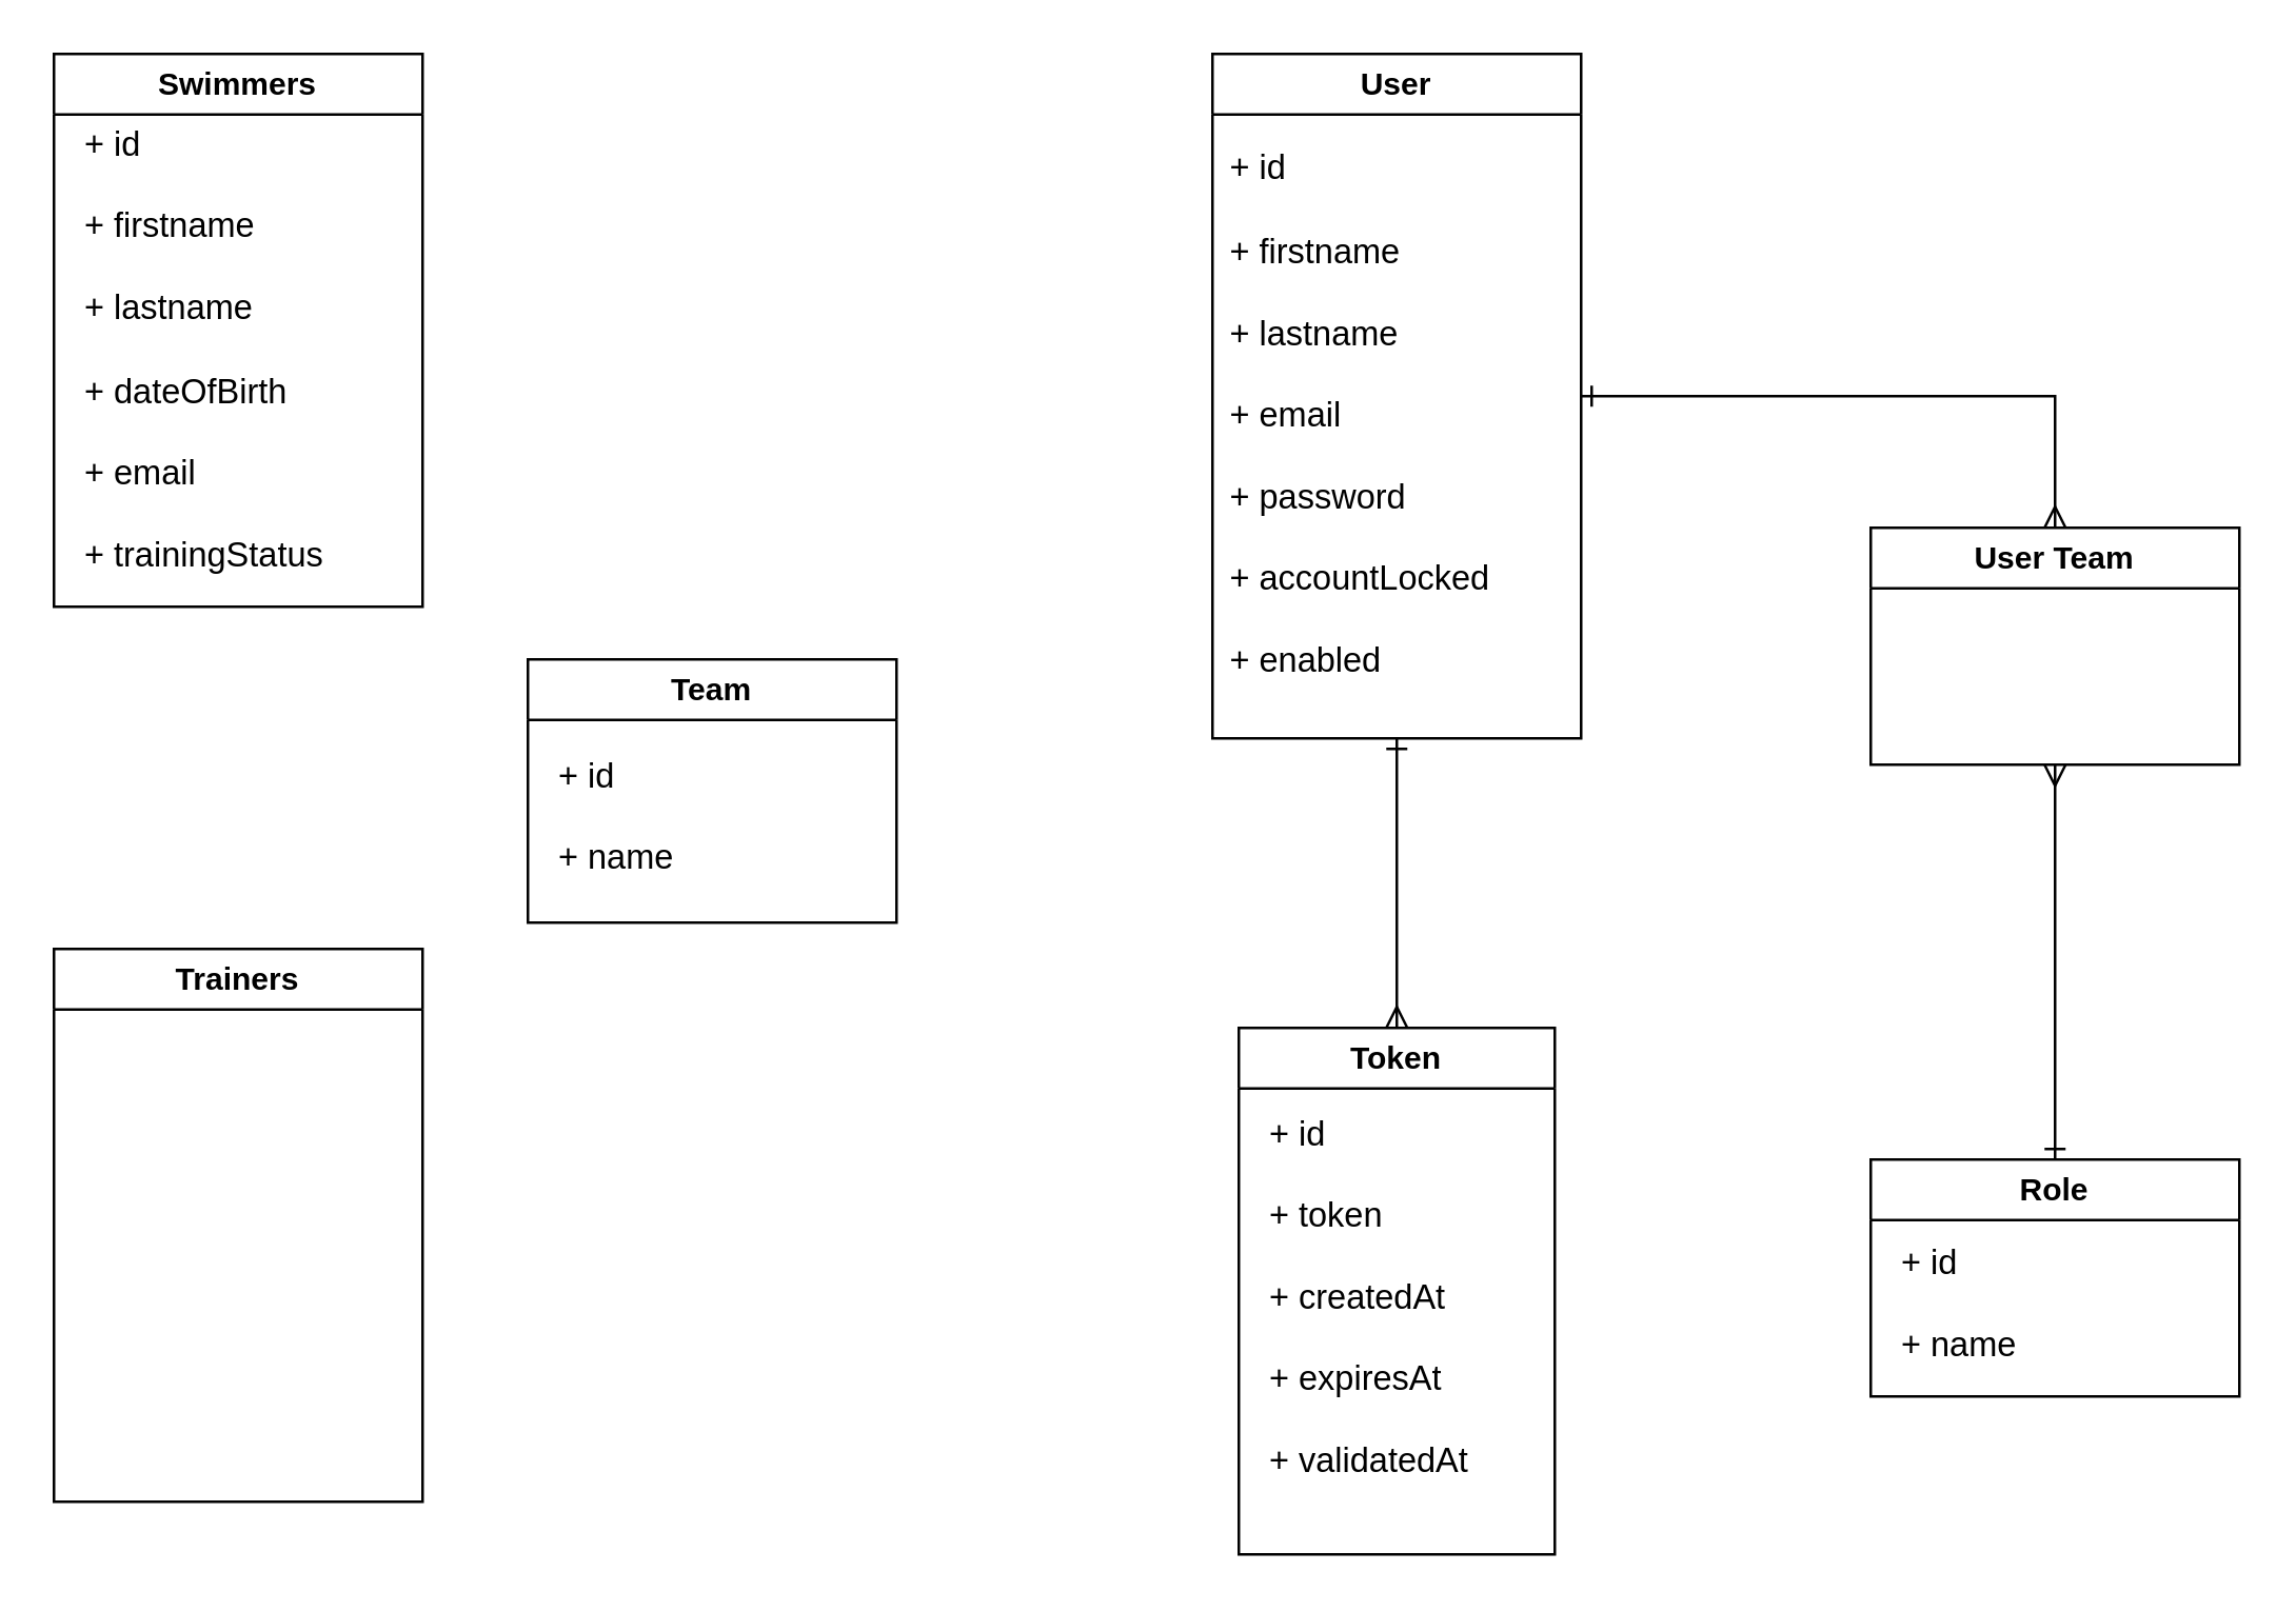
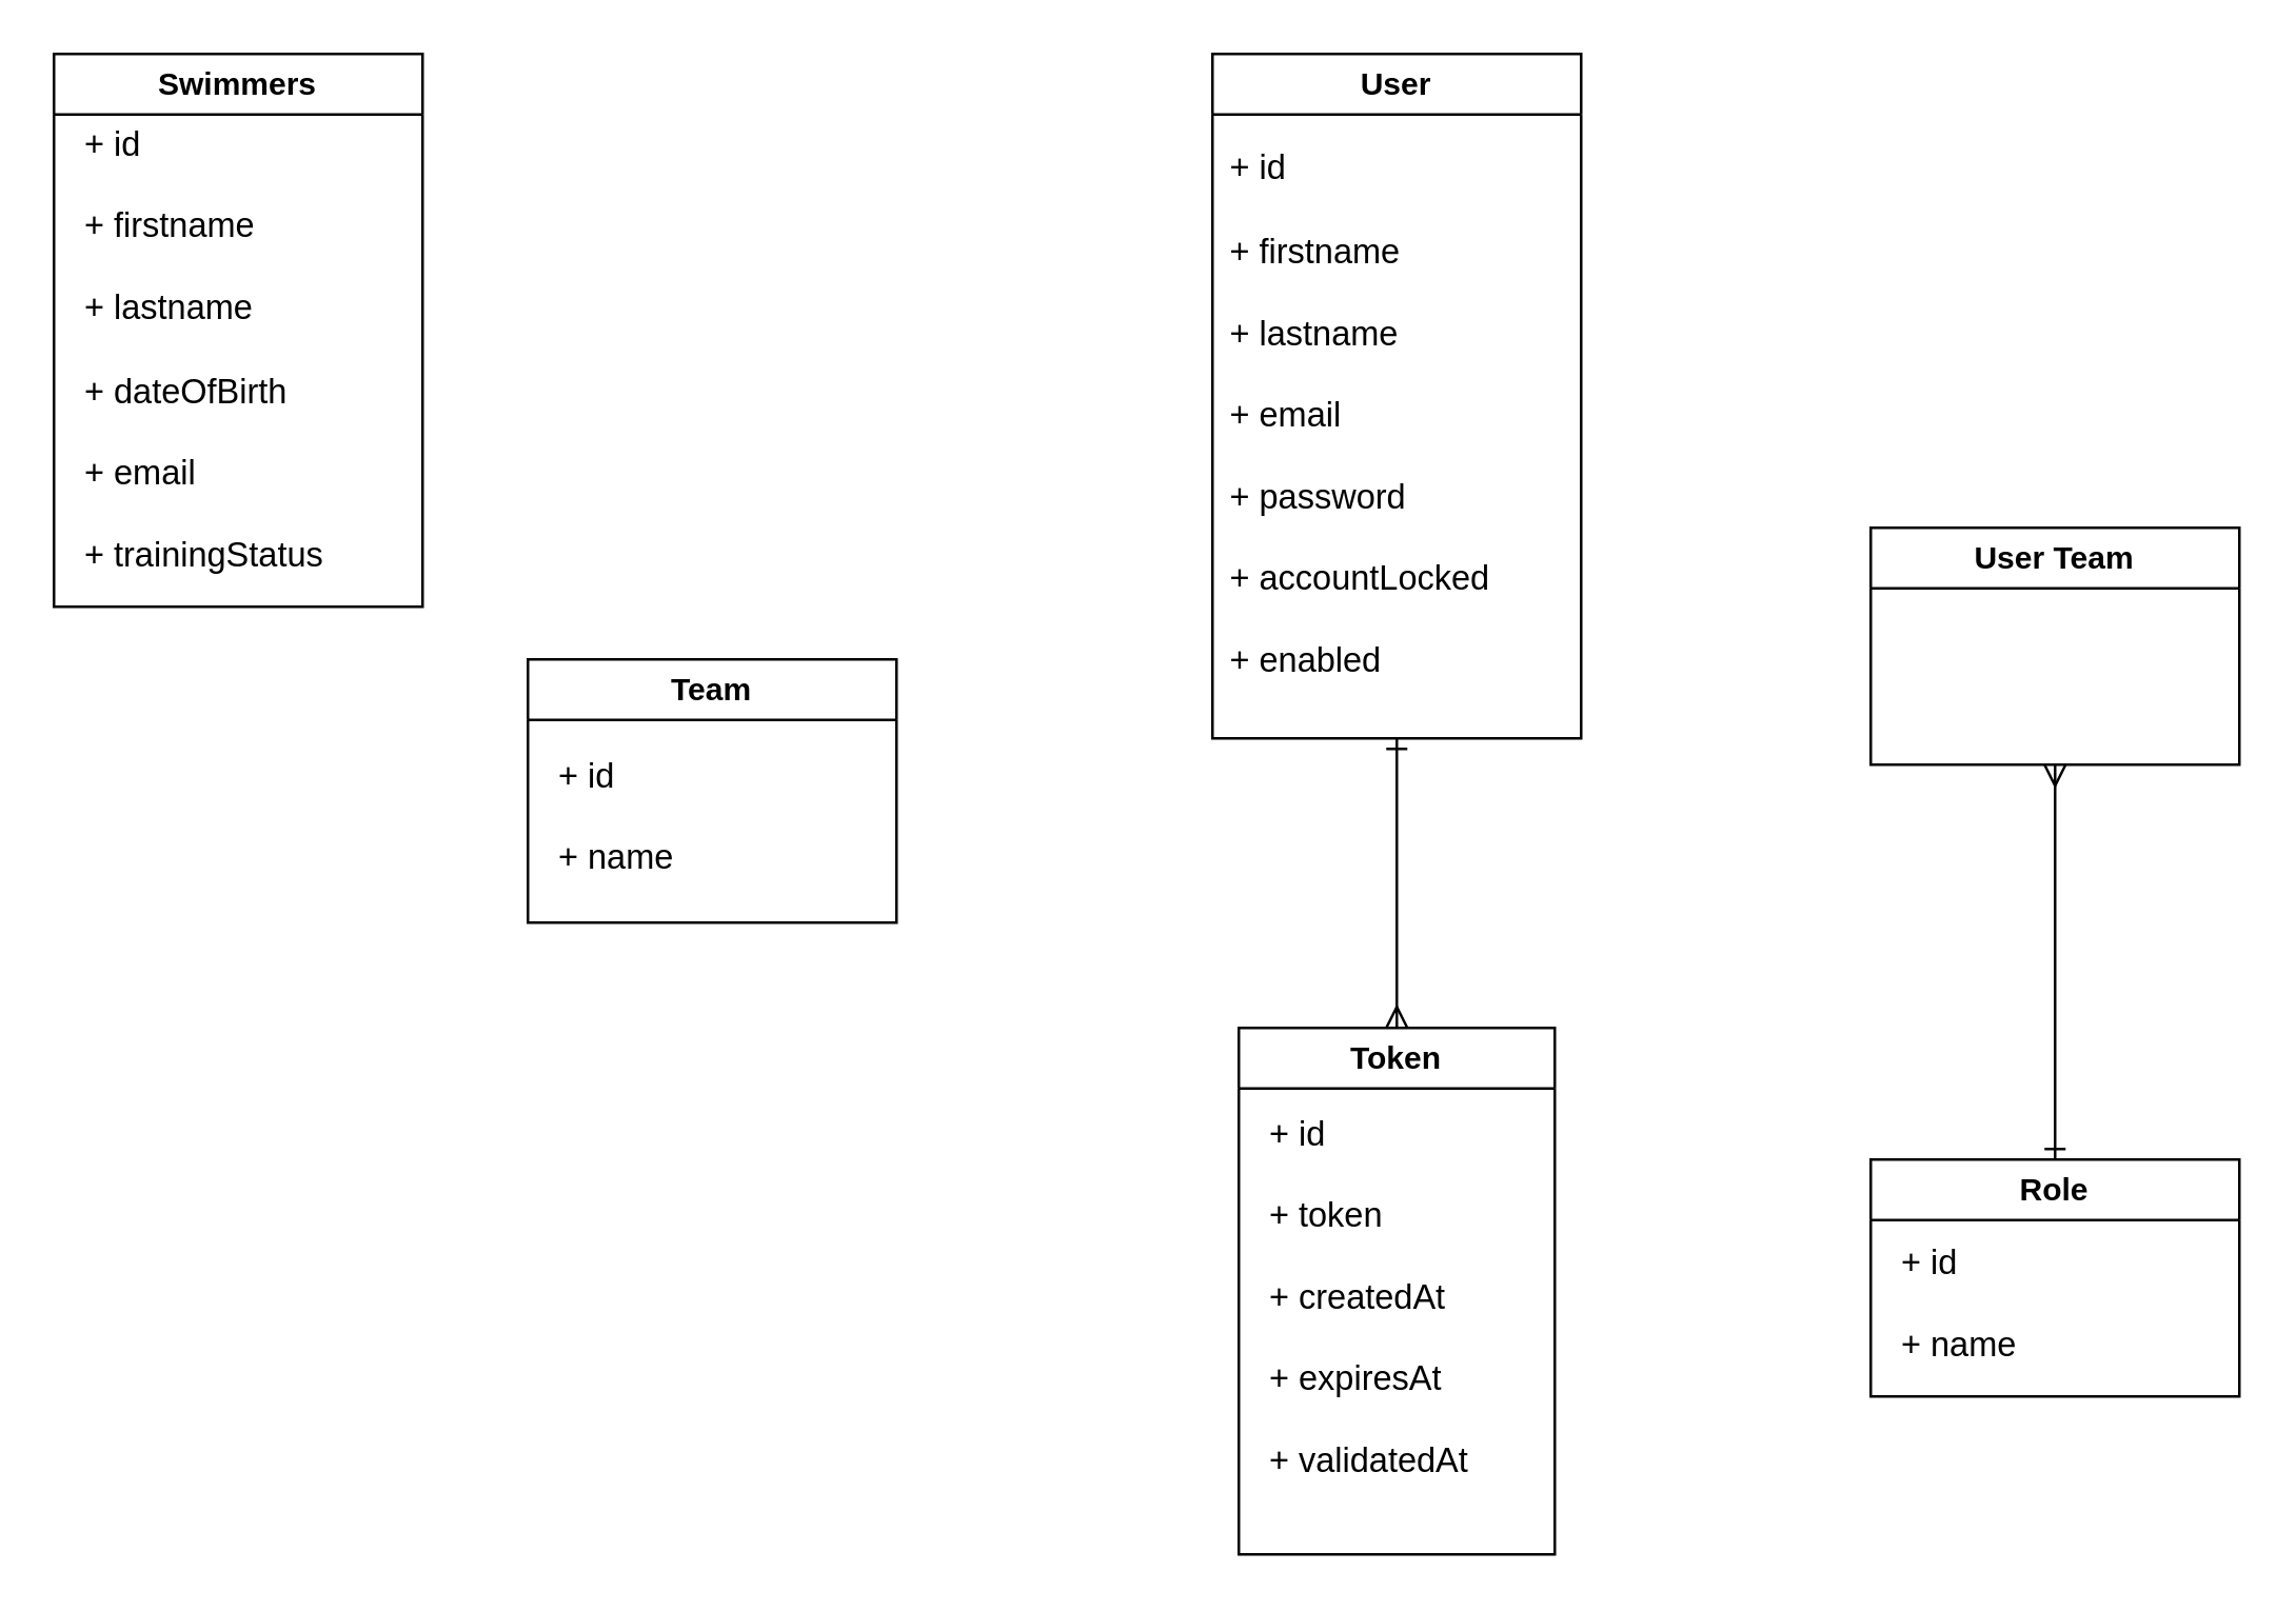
  <mxCell id="0" />
  <mxCell id="1" parent="0" />
  <mxCell id="2" value="User" style="swimlane;whiteSpace=wrap;html=1;" vertex="1" parent="1"><mxGeometry x="460" y="20" width="140" height="260" as="geometry" /></mxCell>
  <mxCell id="3" value="+ id&lt;div&gt;&lt;br&gt;&lt;div&gt;+ firstname&lt;/div&gt;&lt;div&gt;&lt;br&gt;&lt;/div&gt;&lt;div&gt;+ lastname&lt;/div&gt;&lt;div&gt;&lt;br&gt;&lt;/div&gt;&lt;div&gt;+ email&lt;/div&gt;&lt;div&gt;&lt;br&gt;&lt;/div&gt;&lt;div&gt;+ password&lt;/div&gt;&lt;div&gt;&lt;br&gt;&lt;/div&gt;&lt;div&gt;+ accountLocked&lt;/div&gt;&lt;div&gt;&lt;br&gt;&lt;/div&gt;&lt;div&gt;+ enabled&lt;/div&gt;&lt;div&gt;&lt;br&gt;&lt;/div&gt;&lt;/div&gt;" style="text;strokeColor=none;align=left;fillColor=none;html=1;verticalAlign=middle;whiteSpace=wrap;rounded=0;fontSize=13;spacingTop=0;spacing=2;strokeWidth=1;spacingBottom=0;horizontal=1;" vertex="1" parent="2"><mxGeometry x="5" y="30" width="130" height="230" as="geometry" /></mxCell>
  <mxCell id="4" style="edgeStyle=orthogonalEdgeStyle;rounded=0;orthogonalLoop=1;jettySize=auto;html=1;entryX=0.5;entryY=1;entryDx=0;entryDy=0;endArrow=ERmany;endFill=0;startArrow=ERone;startFill=0;" edge="1" parent="1" source="5" target="14"><mxGeometry relative="1" as="geometry" /></mxCell>
  <mxCell id="5" value="Role" style="swimlane;whiteSpace=wrap;html=1;" vertex="1" parent="1"><mxGeometry x="710" y="440" width="140" height="90" as="geometry" /></mxCell>
  <mxCell id="6" value="+ id&lt;div&gt;&lt;br&gt;&lt;div&gt;+ name&lt;/div&gt;&lt;/div&gt;" style="text;strokeColor=none;align=left;fillColor=none;html=1;verticalAlign=middle;whiteSpace=wrap;rounded=0;fontSize=13;spacingTop=0;spacing=2;strokeWidth=1;spacingBottom=0;horizontal=1;" vertex="1" parent="5"><mxGeometry x="10" y="20" width="130" height="70" as="geometry" /></mxCell>
  <mxCell id="7" value="Token" style="swimlane;whiteSpace=wrap;html=1;" vertex="1" parent="1"><mxGeometry x="470" y="390" width="120" height="200" as="geometry" /></mxCell>
  <mxCell id="8" value="+ id&lt;div&gt;&lt;br&gt;&lt;div&gt;+ token&lt;/div&gt;&lt;div&gt;&lt;br&gt;&lt;/div&gt;&lt;div&gt;+ createdAt&lt;/div&gt;&lt;div&gt;&lt;br&gt;&lt;/div&gt;&lt;div&gt;+ expiresAt&lt;/div&gt;&lt;div&gt;&lt;br&gt;&lt;/div&gt;&lt;div&gt;+ validatedAt&lt;/div&gt;&lt;div&gt;&lt;br&gt;&lt;/div&gt;&lt;/div&gt;" style="text;strokeColor=none;align=left;fillColor=none;html=1;verticalAlign=middle;whiteSpace=wrap;rounded=0;fontSize=13;spacingTop=0;spacing=2;strokeWidth=1;spacingBottom=0;horizontal=1;" vertex="1" parent="7"><mxGeometry x="10" y="30" width="130" height="160" as="geometry" /></mxCell>
  <mxCell id="9" value="Swimmers" style="swimlane;whiteSpace=wrap;html=1;" vertex="1" parent="1"><mxGeometry x="20" y="20" width="140" height="210" as="geometry" /></mxCell>
  <mxCell id="10" value="+ id&lt;div&gt;&lt;br&gt;&lt;div&gt;+ firstname&lt;/div&gt;&lt;div&gt;&lt;br&gt;&lt;/div&gt;&lt;div&gt;+ lastname&lt;/div&gt;&lt;div&gt;&lt;br&gt;&lt;/div&gt;&lt;div&gt;+ dateOfBirth&lt;/div&gt;&lt;div&gt;&lt;br&gt;&lt;/div&gt;&lt;div&gt;+ email&lt;/div&gt;&lt;div&gt;&lt;br&gt;&lt;/div&gt;&lt;div&gt;+ trainingStatus&lt;/div&gt;&lt;div&gt;&lt;br&gt;&lt;/div&gt;&lt;/div&gt;" style="text;strokeColor=none;align=left;fillColor=none;html=1;verticalAlign=middle;whiteSpace=wrap;rounded=0;fontSize=13;spacingTop=0;spacing=2;strokeWidth=1;spacingBottom=0;horizontal=1;" vertex="1" parent="9"><mxGeometry x="10" y="30" width="130" height="180" as="geometry" /></mxCell>
- <mxCell id="11" value="Trainers" style="swimlane;whiteSpace=wrap;html=1;" vertex="1" parent="1"><mxGeometry x="20" y="360" width="140" height="210" as="geometry" /></mxCell>
  <mxCell id="12" value="Team" style="swimlane;whiteSpace=wrap;html=1;" vertex="1" parent="1"><mxGeometry x="200" y="250" width="140" height="100" as="geometry" /></mxCell>
  <mxCell id="13" value="+ id&lt;div&gt;&lt;br&gt;&lt;div&gt;+ name&lt;/div&gt;&lt;/div&gt;" style="text;strokeColor=none;align=left;fillColor=none;html=1;verticalAlign=middle;whiteSpace=wrap;rounded=0;fontSize=13;spacingTop=0;spacing=2;strokeWidth=1;spacingBottom=0;horizontal=1;" vertex="1" parent="12"><mxGeometry x="10" y="30" width="130" height="60" as="geometry" /></mxCell>
  <mxCell id="14" value="User Team" style="swimlane;whiteSpace=wrap;html=1;" vertex="1" parent="1"><mxGeometry x="710" y="200" width="140" height="90" as="geometry" /></mxCell>
- <mxCell id="15" style="edgeStyle=orthogonalEdgeStyle;rounded=0;orthogonalLoop=1;jettySize=auto;html=1;entryX=0.5;entryY=0;entryDx=0;entryDy=0;endArrow=ERmany;endFill=0;exitX=1;exitY=0.5;exitDx=0;exitDy=0;startArrow=ERone;startFill=0;" edge="1" parent="1" source="2" target="14"><mxGeometry relative="1" as="geometry" /></mxCell>
  <mxCell id="16" style="edgeStyle=orthogonalEdgeStyle;rounded=0;orthogonalLoop=1;jettySize=auto;html=1;entryX=0.5;entryY=0;entryDx=0;entryDy=0;endArrow=ERmany;endFill=0;startArrow=ERone;startFill=0;" edge="1" parent="1" source="3" target="7"><mxGeometry relative="1" as="geometry" /></mxCell>
